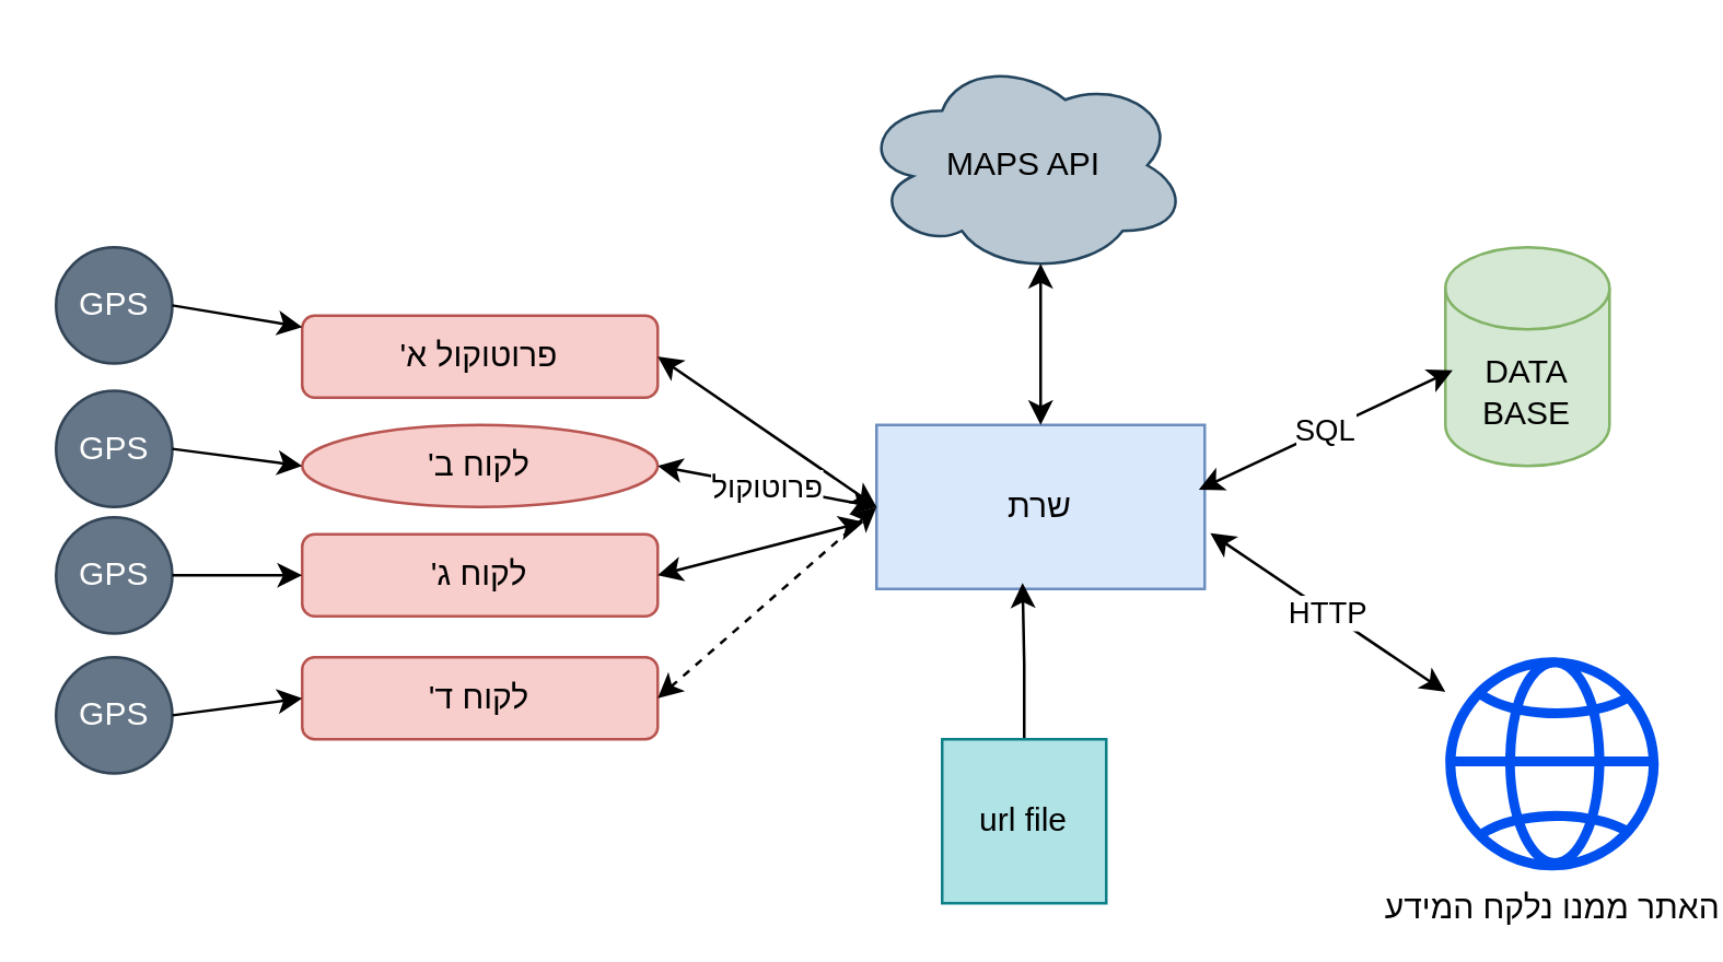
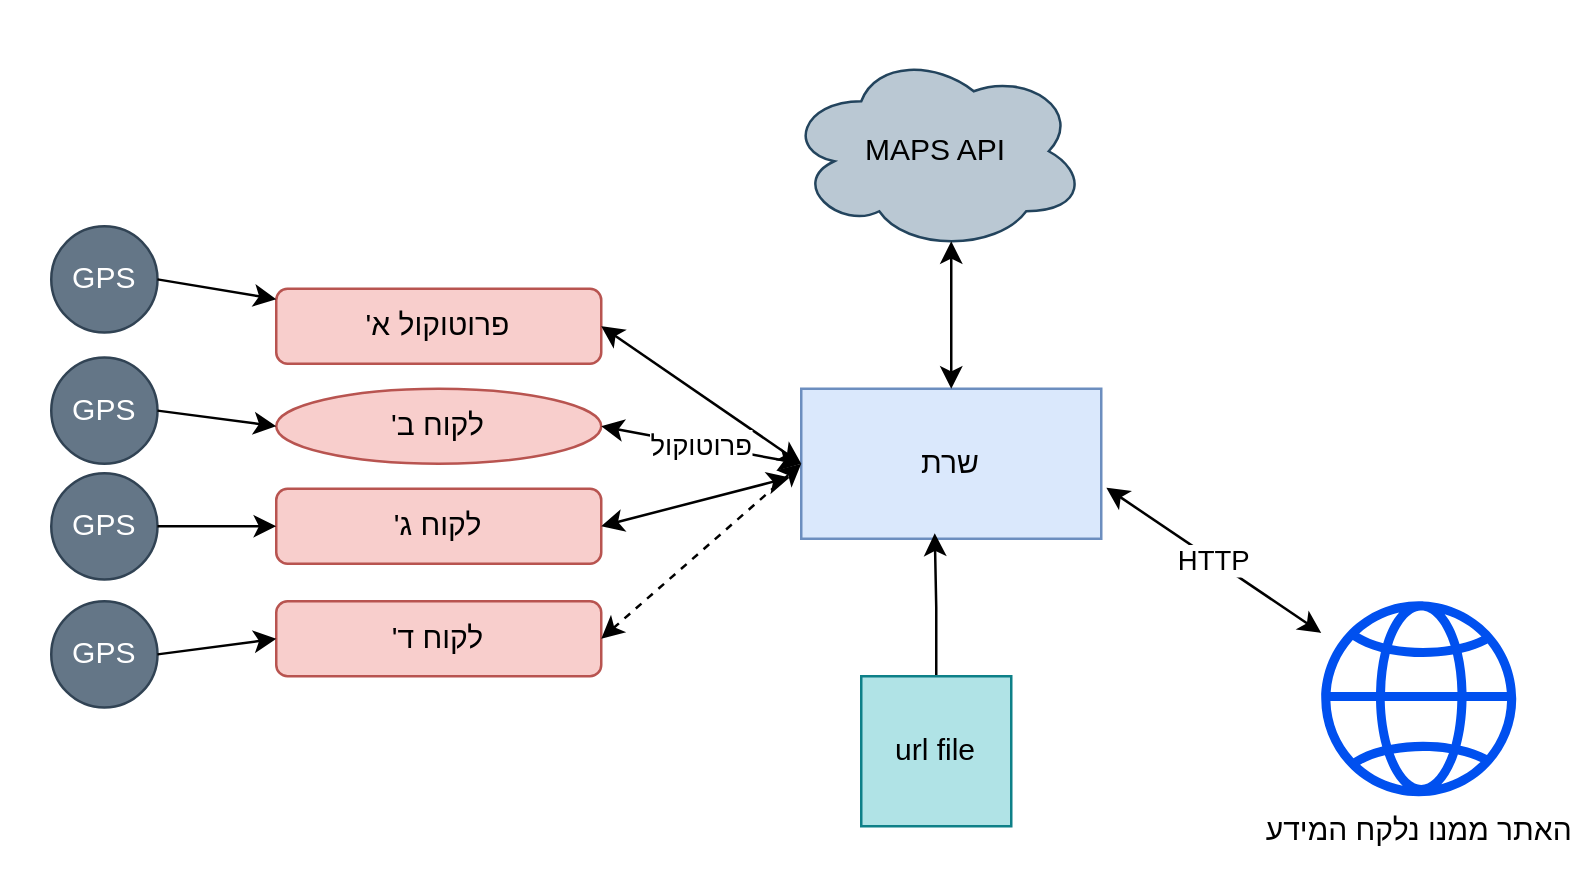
  <mxCell id="0" />
  <mxCell id="1" parent="0" />
- <mxCell id="2" value="DATA BASE" style="shape=cylinder3;whiteSpace=wrap;html=1;boundedLbl=1;backgroundOutline=1;size=15;fillColor=#d5e8d4;strokeColor=#82b366;" vertex="1" parent="1"><mxGeometry x="528" y="90" width="60" height="80" as="geometry" /></mxCell>
  <mxCell id="3" value="שרת" style="rounded=0;whiteSpace=wrap;html=1;fillColor=#dae8fc;strokeColor=#6c8ebf;" vertex="1" parent="1"><mxGeometry x="320" y="155" width="120" height="60" as="geometry" /></mxCell>
  <mxCell id="4" value="&lt;font color=&quot;#000000&quot;&gt;האתר ממנו נלקח המידע&lt;/font&gt;" style="sketch=0;outlineConnect=0;fillColor=#0050ef;strokeColor=#001DBC;dashed=0;verticalLabelPosition=bottom;verticalAlign=top;align=center;html=1;fontSize=12;fontStyle=0;aspect=fixed;pointerEvents=1;shape=mxgraph.aws4.globe;fontColor=#ffffff;" vertex="1" parent="1"><mxGeometry x="528" y="240" width="78" height="78" as="geometry" /></mxCell>
  <mxCell id="5" value="'פרוטוקול א" style="rounded=1;whiteSpace=wrap;html=1;fillColor=#f8cecc;strokeColor=#b85450;" vertex="1" parent="1"><mxGeometry x="110" y="115" width="130" height="30" as="geometry" /></mxCell>
  <mxCell id="6" value="&lt;span style=&quot;color: rgb(0, 0, 0); font-family: Helvetica; font-size: 12px; font-style: normal; font-variant-ligatures: normal; font-variant-caps: normal; font-weight: 400; letter-spacing: normal; orphans: 2; text-align: center; text-indent: 0px; text-transform: none; widows: 2; word-spacing: 0px; -webkit-text-stroke-width: 0px; text-decoration-thickness: initial; text-decoration-style: initial; text-decoration-color: initial; float: none; display: inline !important;&quot;&gt;'לקוח ג&lt;/span&gt;" style="rounded=1;whiteSpace=wrap;html=1;fillColor=#f8cecc;strokeColor=#b85450;" vertex="1" parent="1"><mxGeometry x="110" y="195" width="130" height="30" as="geometry" /></mxCell>
  <mxCell id="7" value="&lt;span style=&quot;color: rgb(0, 0, 0); font-family: Helvetica; font-size: 12px; font-style: normal; font-variant-ligatures: normal; font-variant-caps: normal; font-weight: 400; letter-spacing: normal; orphans: 2; text-align: center; text-indent: 0px; text-transform: none; widows: 2; word-spacing: 0px; -webkit-text-stroke-width: 0px; text-decoration-thickness: initial; text-decoration-style: initial; text-decoration-color: initial; float: none; display: inline !important;&quot;&gt;'לקוח ב&lt;/span&gt;" style="ellipse;whiteSpace=wrap;html=1;fillColor=#f8cecc;strokeColor=#b85450;" vertex="1" parent="1"><mxGeometry x="110" y="155" width="130" height="30" as="geometry" /></mxCell>
  <mxCell id="8" value="&lt;span style=&quot;color: rgb(0, 0, 0); font-family: Helvetica; font-size: 12px; font-style: normal; font-variant-ligatures: normal; font-variant-caps: normal; font-weight: 400; letter-spacing: normal; orphans: 2; text-align: center; text-indent: 0px; text-transform: none; widows: 2; word-spacing: 0px; -webkit-text-stroke-width: 0px; text-decoration-thickness: initial; text-decoration-style: initial; text-decoration-color: initial; float: none; display: inline !important;&quot;&gt;'לקוח ד&lt;/span&gt;" style="rounded=1;whiteSpace=wrap;html=1;fillColor=#f8cecc;strokeColor=#b85450;" vertex="1" parent="1"><mxGeometry x="110" y="240" width="130" height="30" as="geometry" /></mxCell>
  <mxCell id="9" value="" style="endArrow=classic;startArrow=classic;html=1;rounded=0;entryX=0;entryY=0.5;entryDx=0;entryDy=0;exitX=1;exitY=0.5;exitDx=0;exitDy=0;" edge="1" parent="1" source="5" target="3"><mxGeometry width="50" height="50" relative="1" as="geometry"><mxPoint x="270" y="140" as="sourcePoint" /><mxPoint x="320" y="90" as="targetPoint" /></mxGeometry></mxCell>
  <mxCell id="10" value="פרוטוקול" style="endArrow=classic;startArrow=classic;html=1;rounded=0;exitX=1;exitY=0.5;exitDx=0;exitDy=0;entryX=0;entryY=0.5;entryDx=0;entryDy=0;" edge="1" parent="1" source="7" target="3"><mxGeometry width="50" height="50" relative="1" as="geometry"><mxPoint x="260" y="180" as="sourcePoint" /><mxPoint x="310" y="130" as="targetPoint" /></mxGeometry></mxCell>
  <mxCell id="11" value="" style="endArrow=classic;startArrow=classic;html=1;rounded=0;exitX=1;exitY=0.5;exitDx=0;exitDy=0;entryX=-0.038;entryY=0.591;entryDx=0;entryDy=0;entryPerimeter=0;" edge="1" parent="1" source="6" target="3"><mxGeometry width="50" height="50" relative="1" as="geometry"><mxPoint x="260" y="220" as="sourcePoint" /><mxPoint x="330" y="195" as="targetPoint" /></mxGeometry></mxCell>
  <mxCell id="12" value="" style="endArrow=classic;startArrow=classic;html=1;rounded=0;exitX=1;exitY=0.5;exitDx=0;exitDy=0;entryX=0;entryY=0.5;entryDx=0;entryDy=0;dashed=1;" edge="1" parent="1" source="8" target="3"><mxGeometry width="50" height="50" relative="1" as="geometry"><mxPoint x="260" y="260" as="sourcePoint" /><mxPoint x="310" y="210" as="targetPoint" /></mxGeometry></mxCell>
- <mxCell id="13" value="SQL" style="endArrow=classic;startArrow=classic;html=1;rounded=0;exitX=0.982;exitY=0.395;exitDx=0;exitDy=0;exitPerimeter=0;entryX=0.045;entryY=0.562;entryDx=0;entryDy=0;entryPerimeter=0;" edge="1" parent="1" source="3" target="2"><mxGeometry width="50" height="50" relative="1" as="geometry"><mxPoint x="460" y="170" as="sourcePoint" /><mxPoint x="510" y="120" as="targetPoint" /></mxGeometry></mxCell>
  <mxCell id="14" value="HTTP" style="endArrow=classic;startArrow=classic;html=1;rounded=0;exitX=1.017;exitY=0.66;exitDx=0;exitDy=0;exitPerimeter=0;" edge="1" parent="1" source="3" target="4"><mxGeometry width="50" height="50" relative="1" as="geometry"><mxPoint x="450" y="220" as="sourcePoint" /><mxPoint x="480" y="240" as="targetPoint" /></mxGeometry></mxCell>
  <mxCell id="15" value="GPS" style="ellipse;whiteSpace=wrap;html=1;aspect=fixed;fillColor=#647687;fontColor=#ffffff;strokeColor=#314354;" vertex="1" parent="1"><mxGeometry x="20" y="240" width="42.5" height="42.5" as="geometry" /></mxCell>
  <mxCell id="16" value="GPS" style="ellipse;whiteSpace=wrap;html=1;aspect=fixed;fillColor=#647687;fontColor=#ffffff;strokeColor=#314354;" vertex="1" parent="1"><mxGeometry x="20" y="188.75" width="42.5" height="42.5" as="geometry" /></mxCell>
  <mxCell id="17" value="GPS" style="ellipse;whiteSpace=wrap;html=1;aspect=fixed;fillColor=#647687;fontColor=#ffffff;strokeColor=#314354;" vertex="1" parent="1"><mxGeometry x="20" y="142.5" width="42.5" height="42.5" as="geometry" /></mxCell>
  <mxCell id="18" value="GPS" style="ellipse;whiteSpace=wrap;html=1;aspect=fixed;fillColor=#647687;fontColor=#ffffff;strokeColor=#314354;" vertex="1" parent="1"><mxGeometry x="20" y="90" width="42.5" height="42.5" as="geometry" /></mxCell>
  <mxCell id="19" style="edgeStyle=orthogonalEdgeStyle;rounded=0;orthogonalLoop=1;jettySize=auto;html=1;entryX=0.445;entryY=0.964;entryDx=0;entryDy=0;entryPerimeter=0;" edge="1" parent="1" source="20" target="3"><mxGeometry relative="1" as="geometry" /></mxCell>
  <mxCell id="20" value="url file" style="whiteSpace=wrap;html=1;aspect=fixed;fillColor=#b0e3e6;strokeColor=#0e8088;" vertex="1" parent="1"><mxGeometry x="344" y="270" width="60" height="60" as="geometry" /></mxCell>
  <mxCell id="21" value="" style="endArrow=classic;html=1;rounded=0;exitX=1;exitY=0.5;exitDx=0;exitDy=0;" edge="1" parent="1" source="18" target="5"><mxGeometry width="50" height="50" relative="1" as="geometry"><mxPoint x="60" y="120" as="sourcePoint" /><mxPoint x="110" y="70" as="targetPoint" /></mxGeometry></mxCell>
  <mxCell id="22" value="" style="endArrow=classic;html=1;rounded=0;entryX=0;entryY=0.5;entryDx=0;entryDy=0;exitX=1;exitY=0.5;exitDx=0;exitDy=0;" edge="1" parent="1" source="17" target="7"><mxGeometry width="50" height="50" relative="1" as="geometry"><mxPoint x="0" y="390" as="sourcePoint" /><mxPoint x="50" y="340" as="targetPoint" /></mxGeometry></mxCell>
  <mxCell id="23" value="" style="endArrow=classic;html=1;rounded=0;entryX=0;entryY=0.5;entryDx=0;entryDy=0;exitX=1;exitY=0.5;exitDx=0;exitDy=0;" edge="1" parent="1" source="16" target="6"><mxGeometry width="50" height="50" relative="1" as="geometry"><mxPoint x="-20" y="410" as="sourcePoint" /><mxPoint x="30" y="360" as="targetPoint" /></mxGeometry></mxCell>
  <mxCell id="24" value="" style="endArrow=classic;html=1;rounded=0;entryX=0;entryY=0.5;entryDx=0;entryDy=0;exitX=1;exitY=0.5;exitDx=0;exitDy=0;" edge="1" parent="1" source="15" target="8"><mxGeometry width="50" height="50" relative="1" as="geometry"><mxPoint x="10" y="380" as="sourcePoint" /><mxPoint x="60" y="330" as="targetPoint" /></mxGeometry></mxCell>
  <mxCell id="25" value="MAPS API" style="ellipse;shape=cloud;whiteSpace=wrap;html=1;fillColor=#bac8d3;strokeColor=#23445d;" vertex="1" parent="1"><mxGeometry x="314" y="20" width="120" height="80" as="geometry" /></mxCell>
  <mxCell id="26" value="" style="endArrow=classic;startArrow=classic;html=1;rounded=0;entryX=0.55;entryY=0.95;entryDx=0;entryDy=0;entryPerimeter=0;" edge="1" parent="1" source="3" target="25"><mxGeometry width="50" height="50" relative="1" as="geometry"><mxPoint x="190" y="90" as="sourcePoint" /><mxPoint x="240" y="40" as="targetPoint" /></mxGeometry></mxCell>
